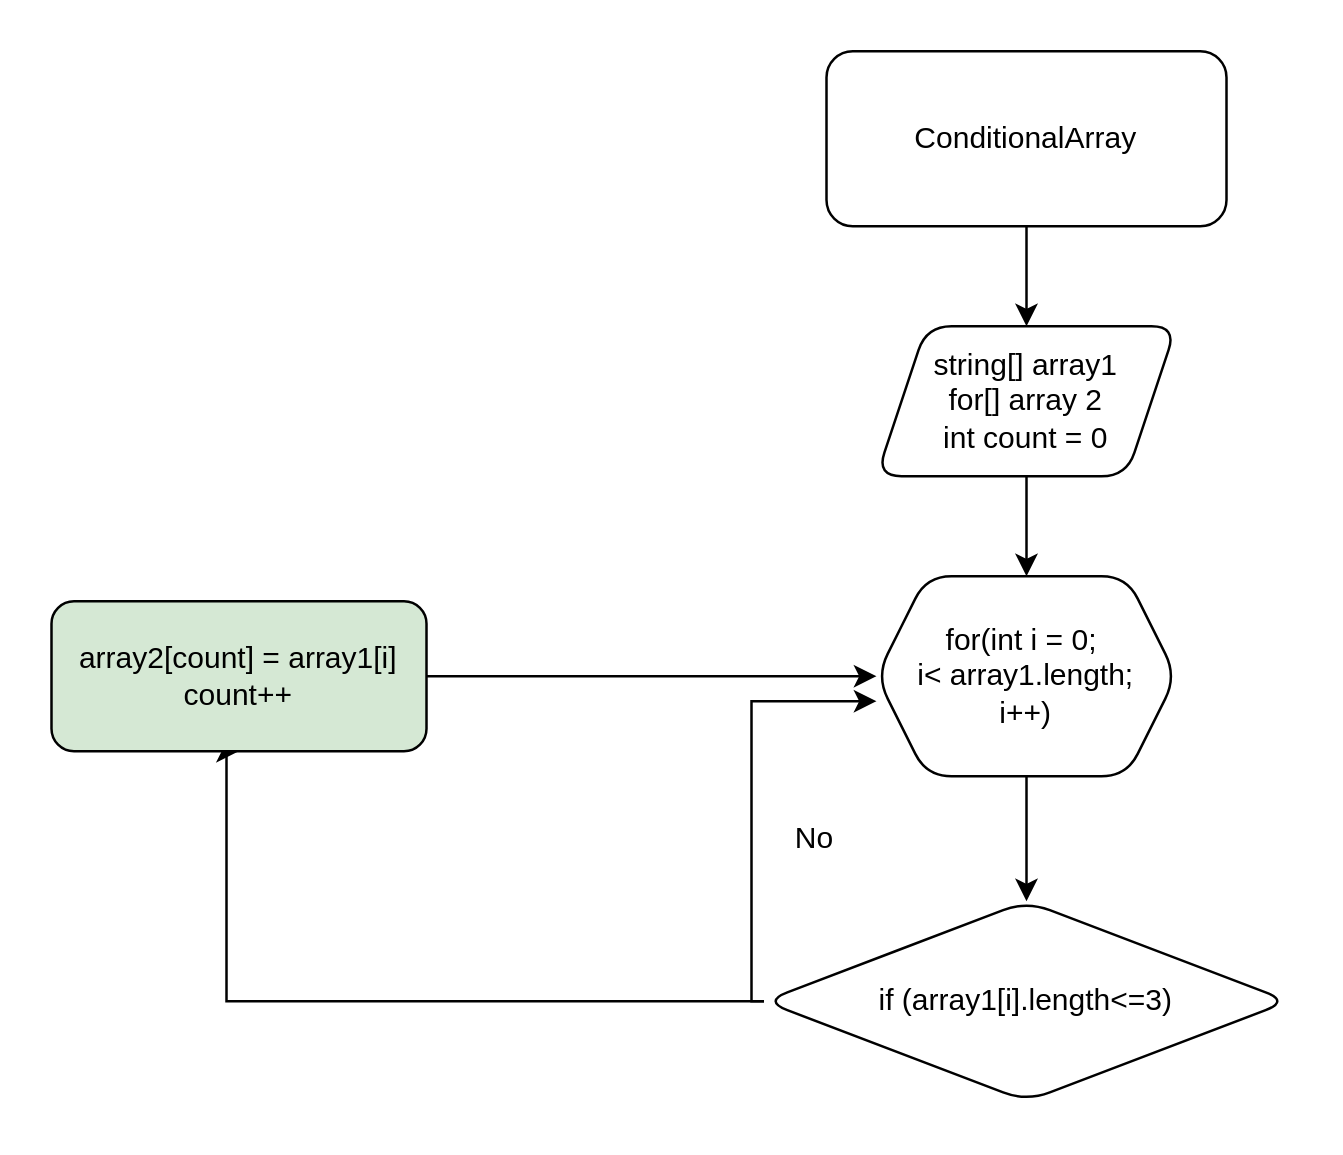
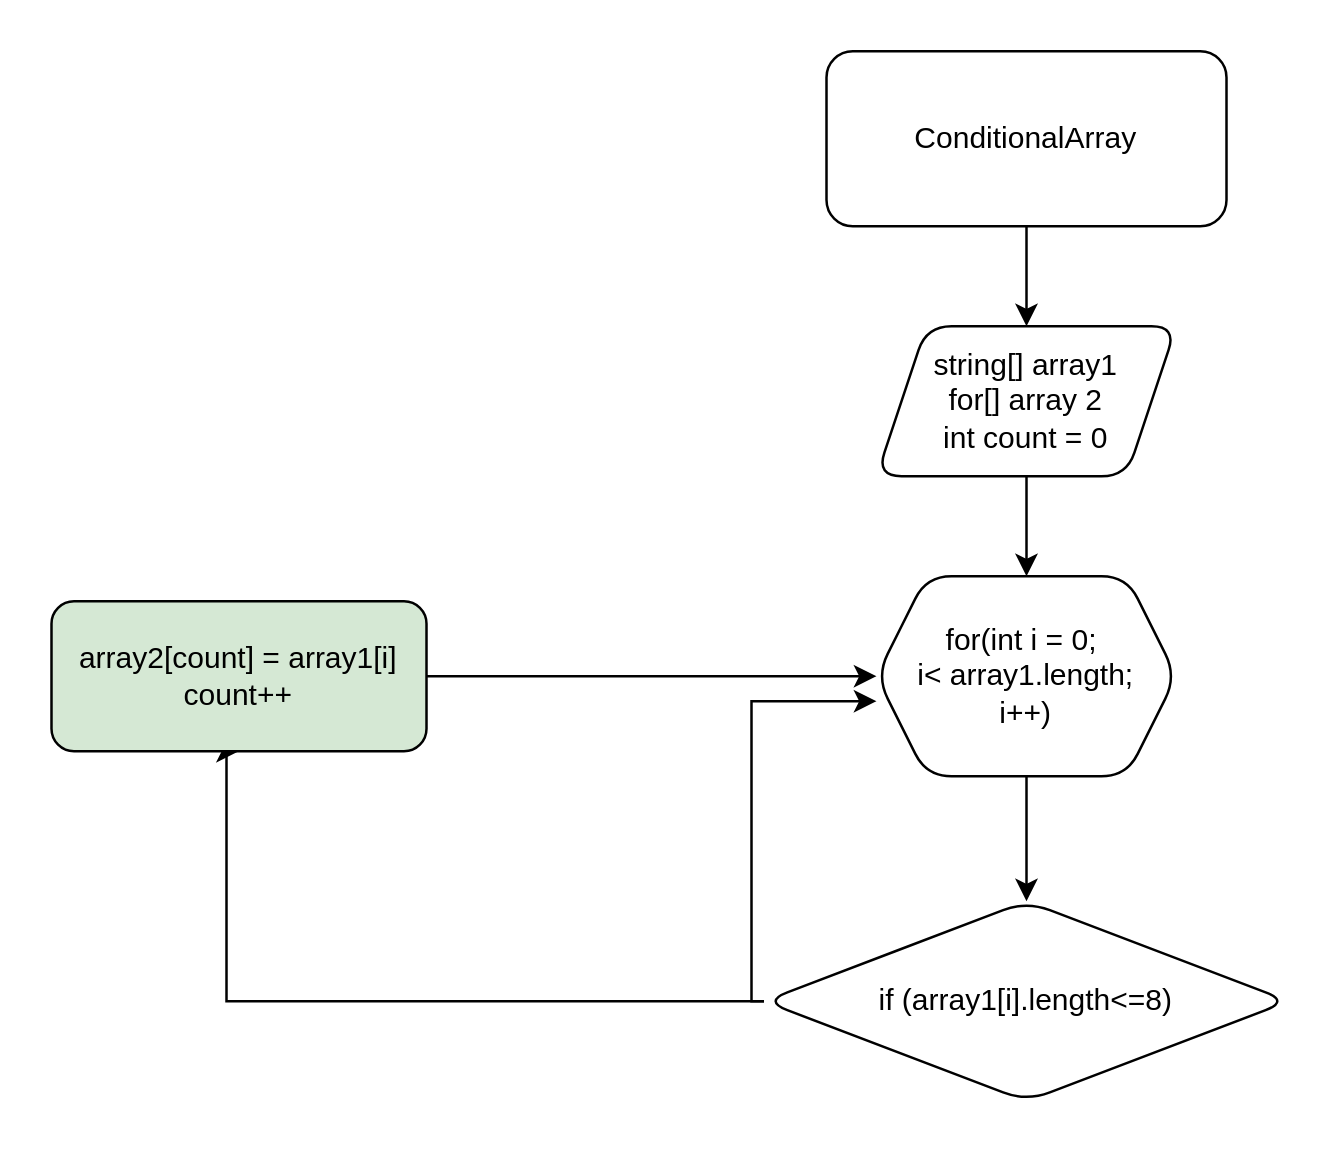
  <mxCell id="0" />
  <mxCell id="1" parent="0" />
  <mxCell id="2" value="" style="edgeStyle=orthogonalEdgeStyle;rounded=0;orthogonalLoop=1;jettySize=auto;html=1;" parent="1" source="3" target="5" edge="1"><mxGeometry relative="1" as="geometry" /></mxCell>
  <mxCell id="3" value="ConditionalArray" style="rounded=1;whiteSpace=wrap;html=1;" parent="1" vertex="1"><mxGeometry x="330" y="20" width="160" height="70" as="geometry" /></mxCell>
  <mxCell id="4" value="" style="edgeStyle=orthogonalEdgeStyle;rounded=0;orthogonalLoop=1;jettySize=auto;html=1;" parent="1" source="5" target="7" edge="1"><mxGeometry relative="1" as="geometry" /></mxCell>
  <mxCell id="5" value="string[] array1&lt;br&gt;for[] array 2&lt;br&gt;int count = 0" style="shape=parallelogram;perimeter=parallelogramPerimeter;whiteSpace=wrap;html=1;fixedSize=1;rounded=1;" parent="1" vertex="1"><mxGeometry x="350" y="130" width="120" height="60" as="geometry" /></mxCell>
  <mxCell id="6" value="" style="edgeStyle=orthogonalEdgeStyle;rounded=0;orthogonalLoop=1;jettySize=auto;html=1;" edge="1" parent="1" source="7" target="10"><mxGeometry relative="1" as="geometry" /></mxCell>
  <mxCell id="7" value="for(int i = 0;&amp;nbsp;&lt;br&gt;i&amp;lt; array1.length;&lt;br&gt;i++)" style="shape=hexagon;perimeter=hexagonPerimeter2;whiteSpace=wrap;html=1;fixedSize=1;rounded=1;" parent="1" vertex="1"><mxGeometry x="350" y="230" width="120" height="80" as="geometry" /></mxCell>
  <mxCell id="8" value="" style="edgeStyle=orthogonalEdgeStyle;rounded=0;orthogonalLoop=1;jettySize=auto;html=1;entryX=0.5;entryY=1;entryDx=0;entryDy=0;" edge="1" parent="1" source="10" target="12"><mxGeometry relative="1" as="geometry"><mxPoint x="480" y="550" as="targetPoint" /><Array as="points"><mxPoint x="90" y="400" /><mxPoint x="90" y="300" /></Array></mxGeometry></mxCell>
  <mxCell id="9" style="edgeStyle=orthogonalEdgeStyle;rounded=0;orthogonalLoop=1;jettySize=auto;html=1;entryX=0;entryY=0.625;entryDx=0;entryDy=0;entryPerimeter=0;" edge="1" parent="1" source="10" target="7"><mxGeometry relative="1" as="geometry"><Array as="points"><mxPoint x="300" y="400" /><mxPoint x="300" y="280" /></Array></mxGeometry></mxCell>
- <mxCell id="10" value="if (array1[i].length&amp;lt;=3)" style="rhombus;whiteSpace=wrap;html=1;rounded=1;" vertex="1" parent="1"><mxGeometry x="305" y="360" width="210" height="80" as="geometry" /></mxCell>
+ <mxCell id="10" value="if (array1[i].length&amp;lt;=8)" style="rhombus;whiteSpace=wrap;html=1;rounded=1;" vertex="1" parent="1"><mxGeometry x="305" y="360" width="210" height="80" as="geometry" /></mxCell>
  <mxCell id="11" value="" style="edgeStyle=orthogonalEdgeStyle;rounded=0;orthogonalLoop=1;jettySize=auto;html=1;entryX=0;entryY=0.5;entryDx=0;entryDy=0;" edge="1" parent="1" source="12" target="7"><mxGeometry relative="1" as="geometry"><mxPoint x="320" y="400" as="targetPoint" /></mxGeometry></mxCell>
  <mxCell id="12" value="array2[count] = array1[i]&lt;br&gt;count++" style="rounded=1;whiteSpace=wrap;html=1;fillColor=#d5e8d4;" vertex="1" parent="1"><mxGeometry x="20" y="240" width="150" height="60" as="geometry" /></mxCell>
- <mxCell id="13" value="No" style="text;html=1;align=center;verticalAlign=middle;resizable=0;points=[];autosize=1;strokeColor=none;fillColor=none;" vertex="1" parent="1"><mxGeometry x="305" y="320" width="40" height="30" as="geometry" /></mxCell>
